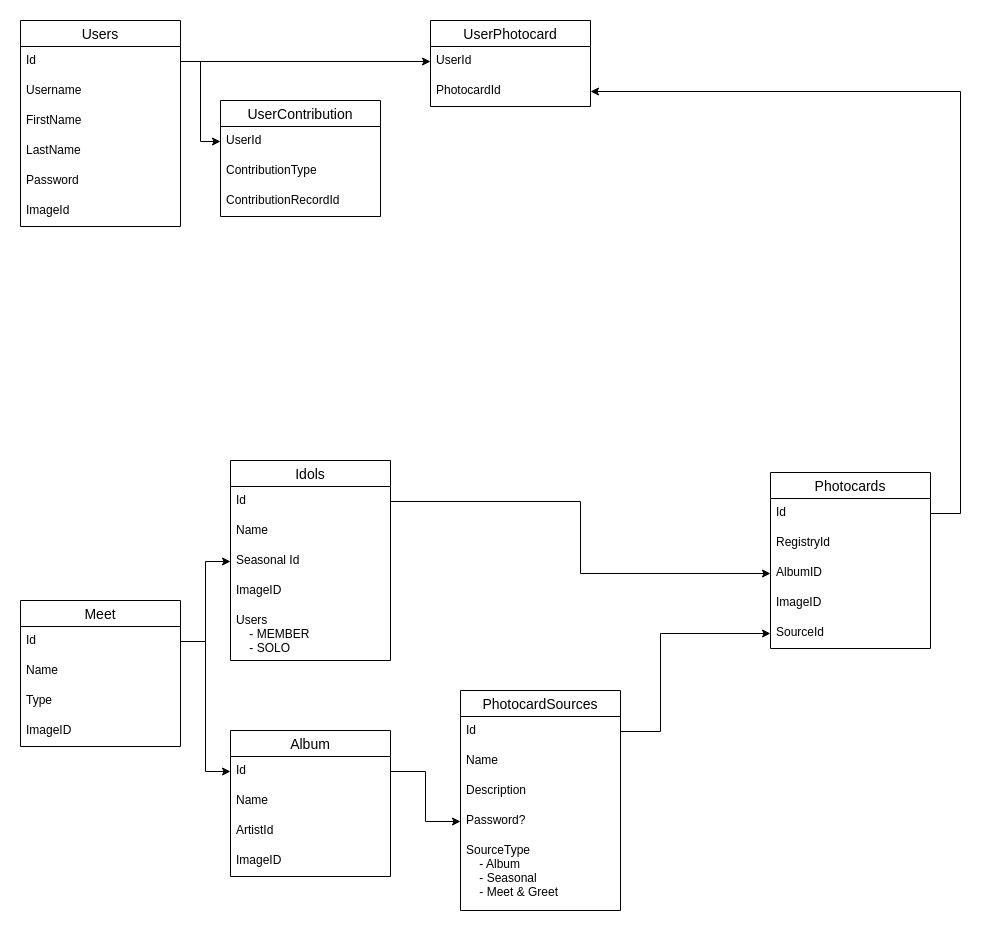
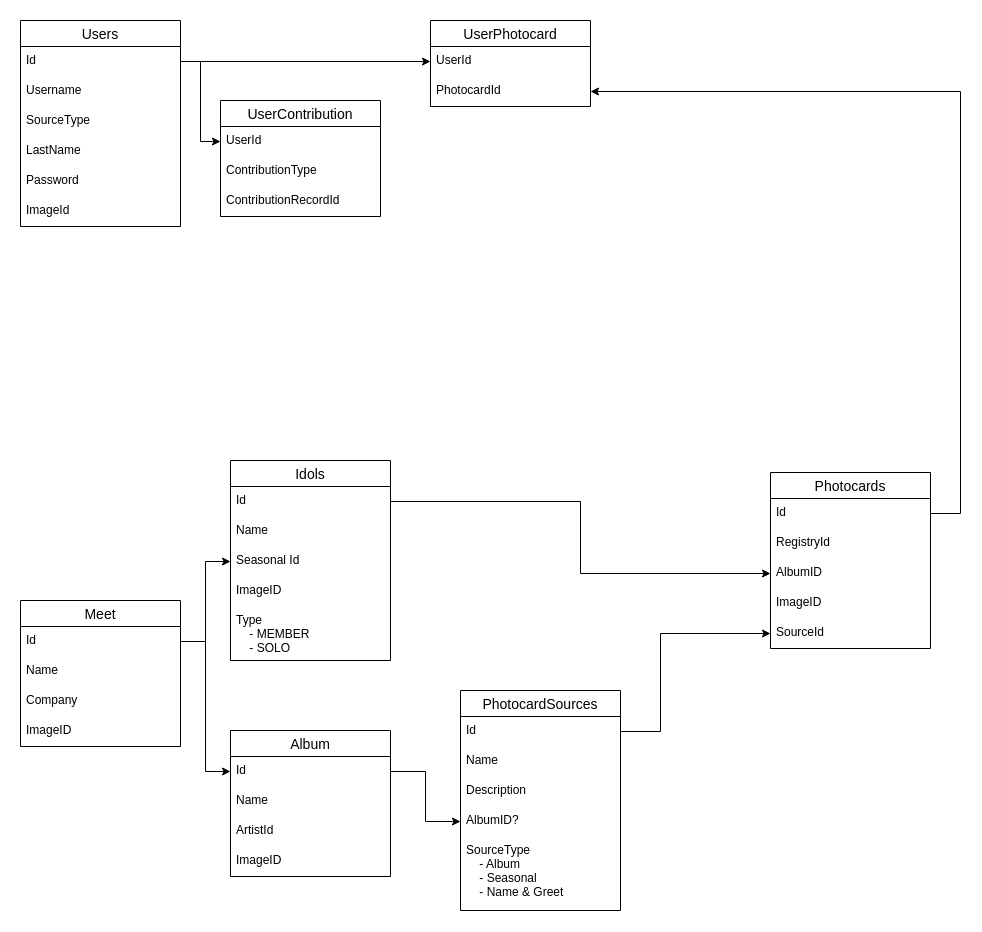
  <mxCell id="0" />
  <mxCell id="1" parent="0" />
  <mxCell id="2" value="Users" style="swimlane;fontStyle=0;childLayout=stackLayout;horizontal=1;startSize=26;horizontalStack=0;resizeParent=1;resizeParentMax=0;resizeLast=0;collapsible=1;marginBottom=0;align=center;fontSize=14;fillStyle=auto;fillColor=#FFFFFF;" parent="1" vertex="1"><mxGeometry x="20" y="20" width="160" height="206" as="geometry" /></mxCell>
  <mxCell id="3" value="Id " style="text;strokeColor=none;fillColor=none;spacingLeft=4;spacingRight=4;overflow=hidden;rotatable=0;points=[[0,0.5],[1,0.5]];portConstraint=eastwest;fontSize=12;" parent="2" vertex="1"><mxGeometry y="26" width="160" height="30" as="geometry" /></mxCell>
  <mxCell id="4" value="Username" style="text;strokeColor=none;fillColor=none;spacingLeft=4;spacingRight=4;overflow=hidden;rotatable=0;points=[[0,0.5],[1,0.5]];portConstraint=eastwest;fontSize=12;" parent="2" vertex="1"><mxGeometry y="56" width="160" height="30" as="geometry" /></mxCell>
- <mxCell id="5" value="FirstName" style="text;strokeColor=none;fillColor=none;spacingLeft=4;spacingRight=4;overflow=hidden;rotatable=0;points=[[0,0.5],[1,0.5]];portConstraint=eastwest;fontSize=12;" parent="2" vertex="1"><mxGeometry y="86" width="160" height="30" as="geometry" /></mxCell>
+ <mxCell id="5" value="SourceType" style="text;strokeColor=none;fillColor=none;spacingLeft=4;spacingRight=4;overflow=hidden;rotatable=0;points=[[0,0.5],[1,0.5]];portConstraint=eastwest;fontSize=12;" parent="2" vertex="1"><mxGeometry y="86" width="160" height="30" as="geometry" /></mxCell>
  <mxCell id="6" value="LastName" style="text;strokeColor=none;fillColor=none;spacingLeft=4;spacingRight=4;overflow=hidden;rotatable=0;points=[[0,0.5],[1,0.5]];portConstraint=eastwest;fontSize=12;" parent="2" vertex="1"><mxGeometry y="116" width="160" height="30" as="geometry" /></mxCell>
  <mxCell id="7" value="Password" style="text;strokeColor=none;fillColor=none;spacingLeft=4;spacingRight=4;overflow=hidden;rotatable=0;points=[[0,0.5],[1,0.5]];portConstraint=eastwest;fontSize=12;" parent="2" vertex="1"><mxGeometry y="146" width="160" height="30" as="geometry" /></mxCell>
  <mxCell id="8" value="ImageId" style="text;strokeColor=none;fillColor=none;spacingLeft=4;spacingRight=4;overflow=hidden;rotatable=0;points=[[0,0.5],[1,0.5]];portConstraint=eastwest;fontSize=12;" parent="2" vertex="1"><mxGeometry y="176" width="160" height="30" as="geometry" /></mxCell>
  <mxCell id="9" value="Meet" style="swimlane;fontStyle=0;childLayout=stackLayout;horizontal=1;startSize=26;horizontalStack=0;resizeParent=1;resizeParentMax=0;resizeLast=0;collapsible=1;marginBottom=0;align=center;fontSize=14;fillStyle=auto;fillColor=#FFFFFF;" parent="1" vertex="1"><mxGeometry x="20" y="600" width="160" height="146" as="geometry" /></mxCell>
  <mxCell id="10" value="Id " style="text;strokeColor=none;fillColor=none;spacingLeft=4;spacingRight=4;overflow=hidden;rotatable=0;points=[[0,0.5],[1,0.5]];portConstraint=eastwest;fontSize=12;" parent="9" vertex="1"><mxGeometry y="26" width="160" height="30" as="geometry" /></mxCell>
  <mxCell id="11" value="Name" style="text;strokeColor=none;fillColor=none;spacingLeft=4;spacingRight=4;overflow=hidden;rotatable=0;points=[[0,0.5],[1,0.5]];portConstraint=eastwest;fontSize=12;" parent="9" vertex="1"><mxGeometry y="56" width="160" height="30" as="geometry" /></mxCell>
- <mxCell id="12" value="Type" style="text;strokeColor=none;fillColor=none;spacingLeft=4;spacingRight=4;overflow=hidden;rotatable=0;points=[[0,0.5],[1,0.5]];portConstraint=eastwest;fontSize=12;" parent="9" vertex="1"><mxGeometry y="86" width="160" height="30" as="geometry" /></mxCell>
+ <mxCell id="12" value="Company" style="text;strokeColor=none;fillColor=none;spacingLeft=4;spacingRight=4;overflow=hidden;rotatable=0;points=[[0,0.5],[1,0.5]];portConstraint=eastwest;fontSize=12;" parent="9" vertex="1"><mxGeometry y="86" width="160" height="30" as="geometry" /></mxCell>
  <mxCell id="13" value="ImageID" style="text;strokeColor=none;fillColor=none;spacingLeft=4;spacingRight=4;overflow=hidden;rotatable=0;points=[[0,0.5],[1,0.5]];portConstraint=eastwest;fontSize=12;" parent="9" vertex="1"><mxGeometry y="116" width="160" height="30" as="geometry" /></mxCell>
  <mxCell id="14" value="Idols" style="swimlane;fontStyle=0;childLayout=stackLayout;horizontal=1;startSize=26;horizontalStack=0;resizeParent=1;resizeParentMax=0;resizeLast=0;collapsible=1;marginBottom=0;align=center;fontSize=14;fillStyle=auto;fillColor=#FFFFFF;" parent="1" vertex="1"><mxGeometry x="230" y="460" width="160" height="200" as="geometry" /></mxCell>
  <mxCell id="15" value="Id " style="text;strokeColor=none;fillColor=none;spacingLeft=4;spacingRight=4;overflow=hidden;rotatable=0;points=[[0,0.5],[1,0.5]];portConstraint=eastwest;fontSize=12;" parent="14" vertex="1"><mxGeometry y="26" width="160" height="30" as="geometry" /></mxCell>
  <mxCell id="16" value="Name" style="text;strokeColor=none;fillColor=none;spacingLeft=4;spacingRight=4;overflow=hidden;rotatable=0;points=[[0,0.5],[1,0.5]];portConstraint=eastwest;fontSize=12;" parent="14" vertex="1"><mxGeometry y="56" width="160" height="30" as="geometry" /></mxCell>
  <mxCell id="17" value="Seasonal Id" style="text;strokeColor=none;fillColor=none;spacingLeft=4;spacingRight=4;overflow=hidden;rotatable=0;points=[[0,0.5],[1,0.5]];portConstraint=eastwest;fontSize=12;" parent="14" vertex="1"><mxGeometry y="86" width="160" height="30" as="geometry" /></mxCell>
  <mxCell id="18" value="ImageID" style="text;strokeColor=none;fillColor=none;spacingLeft=4;spacingRight=4;overflow=hidden;rotatable=0;points=[[0,0.5],[1,0.5]];portConstraint=eastwest;fontSize=12;" parent="14" vertex="1"><mxGeometry y="116" width="160" height="30" as="geometry" /></mxCell>
- <mxCell id="19" value="Users&#10;    - MEMBER&#10;    - SOLO" style="text;strokeColor=none;fillColor=none;spacingLeft=4;spacingRight=4;overflow=hidden;rotatable=0;points=[[0,0.5],[1,0.5]];portConstraint=eastwest;fontSize=12;" parent="14" vertex="1"><mxGeometry y="146" width="160" height="54" as="geometry" /></mxCell>
+ <mxCell id="19" value="Type&#10;    - MEMBER&#10;    - SOLO" style="text;strokeColor=none;fillColor=none;spacingLeft=4;spacingRight=4;overflow=hidden;rotatable=0;points=[[0,0.5],[1,0.5]];portConstraint=eastwest;fontSize=12;" parent="14" vertex="1"><mxGeometry y="146" width="160" height="54" as="geometry" /></mxCell>
  <mxCell id="20" value="" style="edgeStyle=orthogonalEdgeStyle;rounded=0;orthogonalLoop=1;jettySize=auto;html=1;entryX=0;entryY=0.5;entryDx=0;entryDy=0;" parent="1" source="10" target="17" edge="1"><mxGeometry relative="1" as="geometry" /></mxCell>
  <mxCell id="21" value="Photocards" style="swimlane;fontStyle=0;childLayout=stackLayout;horizontal=1;startSize=26;horizontalStack=0;resizeParent=1;resizeParentMax=0;resizeLast=0;collapsible=1;marginBottom=0;align=center;fontSize=14;fillStyle=auto;fillColor=#FFFFFF;" parent="1" vertex="1"><mxGeometry x="770" y="472" width="160" height="176" as="geometry" /></mxCell>
  <mxCell id="22" value="Id " style="text;strokeColor=none;fillColor=none;spacingLeft=4;spacingRight=4;overflow=hidden;rotatable=0;points=[[0,0.5],[1,0.5]];portConstraint=eastwest;fontSize=12;" parent="21" vertex="1"><mxGeometry y="26" width="160" height="30" as="geometry" /></mxCell>
  <mxCell id="23" value="RegistryId" style="text;strokeColor=none;fillColor=none;spacingLeft=4;spacingRight=4;overflow=hidden;rotatable=0;points=[[0,0.5],[1,0.5]];portConstraint=eastwest;fontSize=12;" parent="21" vertex="1"><mxGeometry y="56" width="160" height="30" as="geometry" /></mxCell>
  <mxCell id="24" value="AlbumID" style="text;strokeColor=none;fillColor=none;spacingLeft=4;spacingRight=4;overflow=hidden;rotatable=0;points=[[0,0.5],[1,0.5]];portConstraint=eastwest;fontSize=12;" parent="21" vertex="1"><mxGeometry y="86" width="160" height="30" as="geometry" /></mxCell>
  <mxCell id="25" value="ImageID" style="text;strokeColor=none;fillColor=none;spacingLeft=4;spacingRight=4;overflow=hidden;rotatable=0;points=[[0,0.5],[1,0.5]];portConstraint=eastwest;fontSize=12;" parent="21" vertex="1"><mxGeometry y="116" width="160" height="30" as="geometry" /></mxCell>
  <mxCell id="26" value="SourceId" style="text;strokeColor=none;fillColor=none;spacingLeft=4;spacingRight=4;overflow=hidden;rotatable=0;points=[[0,0.5],[1,0.5]];portConstraint=eastwest;fontSize=12;" parent="21" vertex="1"><mxGeometry y="146" width="160" height="30" as="geometry" /></mxCell>
  <mxCell id="27" style="edgeStyle=orthogonalEdgeStyle;rounded=0;orthogonalLoop=1;jettySize=auto;html=1;exitX=1;exitY=0.5;exitDx=0;exitDy=0;" parent="1" source="15" target="24" edge="1"><mxGeometry relative="1" as="geometry" /></mxCell>
  <mxCell id="28" value="UserPhotocard" style="swimlane;fontStyle=0;childLayout=stackLayout;horizontal=1;startSize=26;horizontalStack=0;resizeParent=1;resizeParentMax=0;resizeLast=0;collapsible=1;marginBottom=0;align=center;fontSize=14;fillStyle=auto;fillColor=#FFFFFF;" parent="1" vertex="1"><mxGeometry x="430" y="20" width="160" height="86" as="geometry" /></mxCell>
  <mxCell id="29" value="UserId" style="text;strokeColor=none;fillColor=none;spacingLeft=4;spacingRight=4;overflow=hidden;rotatable=0;points=[[0,0.5],[1,0.5]];portConstraint=eastwest;fontSize=12;" parent="28" vertex="1"><mxGeometry y="26" width="160" height="30" as="geometry" /></mxCell>
  <mxCell id="30" value="PhotocardId" style="text;strokeColor=none;fillColor=none;spacingLeft=4;spacingRight=4;overflow=hidden;rotatable=0;points=[[0,0.5],[1,0.5]];portConstraint=eastwest;fontSize=12;" parent="28" vertex="1"><mxGeometry y="56" width="160" height="30" as="geometry" /></mxCell>
  <mxCell id="31" style="edgeStyle=orthogonalEdgeStyle;rounded=0;orthogonalLoop=1;jettySize=auto;html=1;entryX=0;entryY=0.5;entryDx=0;entryDy=0;" parent="1" source="3" target="29" edge="1"><mxGeometry relative="1" as="geometry" /></mxCell>
  <mxCell id="32" value="UserContribution" style="swimlane;fontStyle=0;childLayout=stackLayout;horizontal=1;startSize=26;horizontalStack=0;resizeParent=1;resizeParentMax=0;resizeLast=0;collapsible=1;marginBottom=0;align=center;fontSize=14;fillStyle=auto;fillColor=#FFFFFF;" parent="1" vertex="1"><mxGeometry x="220" y="100" width="160" height="116" as="geometry" /></mxCell>
  <mxCell id="33" value="UserId" style="text;strokeColor=none;fillColor=none;spacingLeft=4;spacingRight=4;overflow=hidden;rotatable=0;points=[[0,0.5],[1,0.5]];portConstraint=eastwest;fontSize=12;" parent="32" vertex="1"><mxGeometry y="26" width="160" height="30" as="geometry" /></mxCell>
  <mxCell id="34" value="ContributionType" style="text;strokeColor=none;fillColor=none;spacingLeft=4;spacingRight=4;overflow=hidden;rotatable=0;points=[[0,0.5],[1,0.5]];portConstraint=eastwest;fontSize=12;" vertex="1" parent="32"><mxGeometry y="56" width="160" height="30" as="geometry" /></mxCell>
  <mxCell id="35" value="ContributionRecordId" style="text;strokeColor=none;fillColor=none;spacingLeft=4;spacingRight=4;overflow=hidden;rotatable=0;points=[[0,0.5],[1,0.5]];portConstraint=eastwest;fontSize=12;" parent="32" vertex="1"><mxGeometry y="86" width="160" height="30" as="geometry" /></mxCell>
  <mxCell id="36" style="edgeStyle=orthogonalEdgeStyle;rounded=0;orthogonalLoop=1;jettySize=auto;html=1;entryX=0;entryY=0.5;entryDx=0;entryDy=0;" parent="1" source="3" target="33" edge="1"><mxGeometry relative="1" as="geometry" /></mxCell>
  <mxCell id="37" value="Album" style="swimlane;fontStyle=0;childLayout=stackLayout;horizontal=1;startSize=26;horizontalStack=0;resizeParent=1;resizeParentMax=0;resizeLast=0;collapsible=1;marginBottom=0;align=center;fontSize=14;fillStyle=auto;fillColor=#FFFFFF;" parent="1" vertex="1"><mxGeometry x="230" y="730" width="160" height="146" as="geometry" /></mxCell>
  <mxCell id="38" value="Id " style="text;strokeColor=none;fillColor=none;spacingLeft=4;spacingRight=4;overflow=hidden;rotatable=0;points=[[0,0.5],[1,0.5]];portConstraint=eastwest;fontSize=12;" parent="37" vertex="1"><mxGeometry y="26" width="160" height="30" as="geometry" /></mxCell>
  <mxCell id="39" value="Name" style="text;strokeColor=none;fillColor=none;spacingLeft=4;spacingRight=4;overflow=hidden;rotatable=0;points=[[0,0.5],[1,0.5]];portConstraint=eastwest;fontSize=12;" parent="37" vertex="1"><mxGeometry y="56" width="160" height="30" as="geometry" /></mxCell>
  <mxCell id="40" value="ArtistId" style="text;strokeColor=none;fillColor=none;spacingLeft=4;spacingRight=4;overflow=hidden;rotatable=0;points=[[0,0.5],[1,0.5]];portConstraint=eastwest;fontSize=12;" parent="37" vertex="1"><mxGeometry y="86" width="160" height="30" as="geometry" /></mxCell>
  <mxCell id="41" value="ImageID" style="text;strokeColor=none;fillColor=none;spacingLeft=4;spacingRight=4;overflow=hidden;rotatable=0;points=[[0,0.5],[1,0.5]];portConstraint=eastwest;fontSize=12;" parent="37" vertex="1"><mxGeometry y="116" width="160" height="30" as="geometry" /></mxCell>
  <mxCell id="42" style="edgeStyle=orthogonalEdgeStyle;rounded=0;orthogonalLoop=1;jettySize=auto;html=1;entryX=0;entryY=0.5;entryDx=0;entryDy=0;" parent="1" source="10" target="38" edge="1"><mxGeometry relative="1" as="geometry" /></mxCell>
  <mxCell id="43" value="PhotocardSources" style="swimlane;fontStyle=0;childLayout=stackLayout;horizontal=1;startSize=26;horizontalStack=0;resizeParent=1;resizeParentMax=0;resizeLast=0;collapsible=1;marginBottom=0;align=center;fontSize=14;fillStyle=auto;fillColor=#FFFFFF;" parent="1" vertex="1"><mxGeometry x="460" y="690" width="160" height="220" as="geometry" /></mxCell>
  <mxCell id="44" value="Id " style="text;strokeColor=none;fillColor=none;spacingLeft=4;spacingRight=4;overflow=hidden;rotatable=0;points=[[0,0.5],[1,0.5]];portConstraint=eastwest;fontSize=12;" parent="43" vertex="1"><mxGeometry y="26" width="160" height="30" as="geometry" /></mxCell>
  <mxCell id="45" value="Name" style="text;strokeColor=none;fillColor=none;spacingLeft=4;spacingRight=4;overflow=hidden;rotatable=0;points=[[0,0.5],[1,0.5]];portConstraint=eastwest;fontSize=12;" parent="43" vertex="1"><mxGeometry y="56" width="160" height="30" as="geometry" /></mxCell>
  <mxCell id="46" value="Description" style="text;strokeColor=none;fillColor=none;spacingLeft=4;spacingRight=4;overflow=hidden;rotatable=0;points=[[0,0.5],[1,0.5]];portConstraint=eastwest;fontSize=12;" parent="43" vertex="1"><mxGeometry y="86" width="160" height="30" as="geometry" /></mxCell>
- <mxCell id="47" value="Password?" style="text;strokeColor=none;fillColor=none;spacingLeft=4;spacingRight=4;overflow=hidden;rotatable=0;points=[[0,0.5],[1,0.5]];portConstraint=eastwest;fontSize=12;" parent="43" vertex="1"><mxGeometry y="116" width="160" height="30" as="geometry" /></mxCell>
- <mxCell id="48" value="SourceType&#10;    - Album&#10;    - Seasonal&#10;    - Meet &amp; Greet" style="text;strokeColor=none;fillColor=none;spacingLeft=4;spacingRight=4;overflow=hidden;rotatable=0;points=[[0,0.5],[1,0.5]];portConstraint=eastwest;fontSize=12;" parent="43" vertex="1"><mxGeometry y="146" width="160" height="74" as="geometry" /></mxCell>
+ <mxCell id="47" value="AlbumID?" style="text;strokeColor=none;fillColor=none;spacingLeft=4;spacingRight=4;overflow=hidden;rotatable=0;points=[[0,0.5],[1,0.5]];portConstraint=eastwest;fontSize=12;" parent="43" vertex="1"><mxGeometry y="116" width="160" height="30" as="geometry" /></mxCell>
+ <mxCell id="48" value="SourceType&#10;    - Album&#10;    - Seasonal&#10;    - Name &amp; Greet" style="text;strokeColor=none;fillColor=none;spacingLeft=4;spacingRight=4;overflow=hidden;rotatable=0;points=[[0,0.5],[1,0.5]];portConstraint=eastwest;fontSize=12;" parent="43" vertex="1"><mxGeometry y="146" width="160" height="74" as="geometry" /></mxCell>
  <mxCell id="49" style="edgeStyle=orthogonalEdgeStyle;rounded=0;orthogonalLoop=1;jettySize=auto;html=1;entryX=0;entryY=0.5;entryDx=0;entryDy=0;" parent="1" source="38" target="47" edge="1"><mxGeometry relative="1" as="geometry" /></mxCell>
  <mxCell id="50" style="edgeStyle=orthogonalEdgeStyle;rounded=0;orthogonalLoop=1;jettySize=auto;html=1;entryX=0;entryY=0.5;entryDx=0;entryDy=0;" parent="1" source="44" target="26" edge="1"><mxGeometry relative="1" as="geometry"><Array as="points"><mxPoint x="660" y="731" /><mxPoint x="660" y="633" /></Array></mxGeometry></mxCell>
  <mxCell id="51" style="edgeStyle=orthogonalEdgeStyle;rounded=0;orthogonalLoop=1;jettySize=auto;html=1;entryX=1;entryY=0.5;entryDx=0;entryDy=0;" parent="1" source="22" target="30" edge="1"><mxGeometry relative="1" as="geometry"><Array as="points"><mxPoint x="960" y="513" /><mxPoint x="960" y="91" /></Array></mxGeometry></mxCell>
